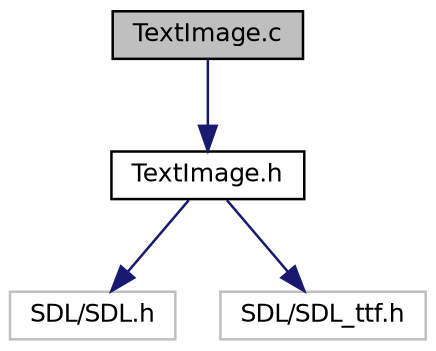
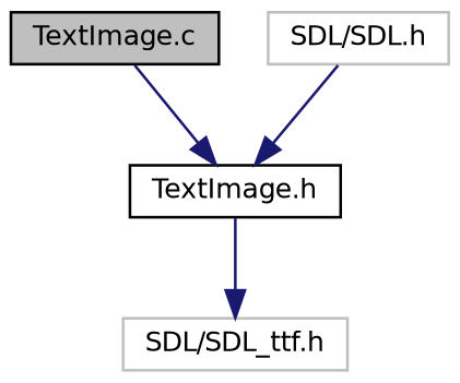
  digraph {
    node [color=black fillcolor=white fontname=Helvetica fontsize=10 shape=record style=filled]
    edge [color=midnightblue fontname=Helvetica fontsize=10 labelfontname=Helvetica labelfontsize=10 style=solid]
    n1 [fillcolor=grey75 fontcolor=black height=0.2 label="TextImage.c" width=0.4]
    n2 [height=0.2 label="TextImage.h" width=0.4]
    n3 [color=grey75 height=0.2 label="SDL/SDL.h" width=0.4]
    n4 [color=grey75 height=0.2 label="SDL/SDL_ttf.h" width=0.4]
    n1 -> n2
-   n2 -> n3
+   n3 -> n2
    n2 -> n4
  }
